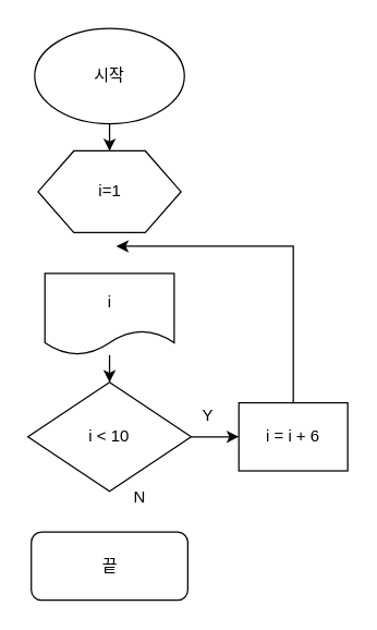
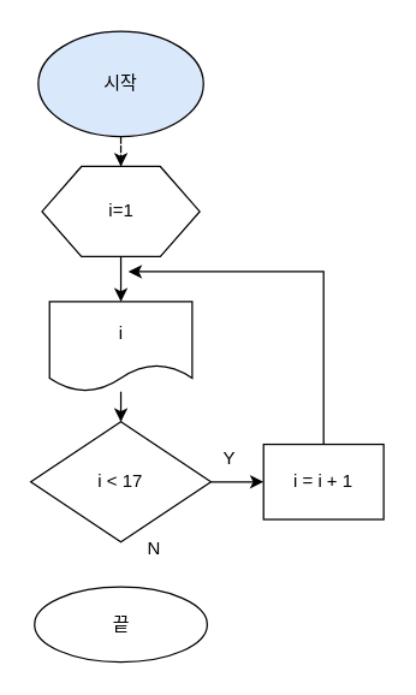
  <mxCell id="0" />
  <mxCell id="1" parent="0" />
- <mxCell id="2" value="" style="edgeStyle=orthogonalEdgeStyle;rounded=0;orthogonalLoop=1;jettySize=auto;html=1;" edge="1" parent="1" source="3" target="5"><mxGeometry relative="1" as="geometry" /></mxCell>
- <mxCell id="3" value="시작" style="ellipse;whiteSpace=wrap;html=1;" vertex="1" parent="1"><mxGeometry x="25" y="20" width="110" height="70" as="geometry" /></mxCell>
+ <mxCell id="2" value="" style="edgeStyle=orthogonalEdgeStyle;rounded=0;orthogonalLoop=1;jettySize=auto;html=1;dashed=1;" edge="1" parent="1" source="3" target="5"><mxGeometry relative="1" as="geometry" /></mxCell>
+ <mxCell id="3" value="시작" style="ellipse;whiteSpace=wrap;html=1;fillColor=#dae8fc;" vertex="1" parent="1"><mxGeometry x="25" y="20" width="110" height="70" as="geometry" /></mxCell>
+ <mxCell id="4" value="" style="edgeStyle=orthogonalEdgeStyle;rounded=0;orthogonalLoop=1;jettySize=auto;html=1;" edge="1" parent="1" source="5" target="7"><mxGeometry relative="1" as="geometry" /></mxCell>
  <mxCell id="5" value="i=1" style="shape=hexagon;perimeter=hexagonPerimeter2;whiteSpace=wrap;html=1;" vertex="1" parent="1"><mxGeometry x="27.5" y="110" width="105" height="60" as="geometry" /></mxCell>
  <mxCell id="6" value="" style="edgeStyle=orthogonalEdgeStyle;rounded=0;orthogonalLoop=1;jettySize=auto;html=1;" edge="1" parent="1" source="7" target="11"><mxGeometry relative="1" as="geometry" /></mxCell>
  <mxCell id="7" value="i" style="shape=document;whiteSpace=wrap;html=1;boundedLbl=1;" vertex="1" parent="1"><mxGeometry x="32.5" y="200" width="95" height="60" as="geometry" /></mxCell>
  <mxCell id="8" style="edgeStyle=orthogonalEdgeStyle;rounded=0;orthogonalLoop=1;jettySize=auto;html=1;" edge="1" parent="1" source="9"><mxGeometry relative="1" as="geometry"><mxPoint x="85" y="180" as="targetPoint" /><Array as="points"><mxPoint x="215" y="180" /></Array></mxGeometry></mxCell>
- <mxCell id="9" value="i = i + 6" style="rounded=0;whiteSpace=wrap;html=1;" vertex="1" parent="1"><mxGeometry x="175" y="295" width="80" height="50" as="geometry" /></mxCell>
+ <mxCell id="9" value="i = i + 1" style="rounded=0;whiteSpace=wrap;html=1;" vertex="1" parent="1"><mxGeometry x="175" y="295" width="80" height="50" as="geometry" /></mxCell>
  <mxCell id="10" value="" style="edgeStyle=orthogonalEdgeStyle;rounded=0;orthogonalLoop=1;jettySize=auto;html=1;" edge="1" parent="1" source="11" target="9"><mxGeometry relative="1" as="geometry" /></mxCell>
- <mxCell id="11" value="i &amp;lt; 10" style="rhombus;whiteSpace=wrap;html=1;" vertex="1" parent="1"><mxGeometry x="20" y="280" width="120" height="80" as="geometry" /></mxCell>
- <mxCell id="12" value="끝" style="whiteSpace=wrap;html=1;rounded=1;" vertex="1" parent="1"><mxGeometry x="22.5" y="390" width="115" height="50" as="geometry" /></mxCell>
+ <mxCell id="11" value="i &amp;lt; 17" style="rhombus;whiteSpace=wrap;html=1;" vertex="1" parent="1"><mxGeometry x="20" y="280" width="120" height="80" as="geometry" /></mxCell>
+ <mxCell id="12" value="끝" style="ellipse;whiteSpace=wrap;html=1;" vertex="1" parent="1"><mxGeometry x="22.5" y="390" width="115" height="50" as="geometry" /></mxCell>
  <mxCell id="13" value="Y" style="text;html=1;strokeColor=none;fillColor=none;align=center;verticalAlign=middle;whiteSpace=wrap;rounded=0;" vertex="1" parent="1"><mxGeometry x="135" y="300" width="35" height="10" as="geometry" /></mxCell>
  <mxCell id="14" value="N" style="text;html=1;strokeColor=none;fillColor=none;align=center;verticalAlign=middle;whiteSpace=wrap;rounded=0;" vertex="1" parent="1"><mxGeometry x="85" y="360" width="35" height="10" as="geometry" /></mxCell>
